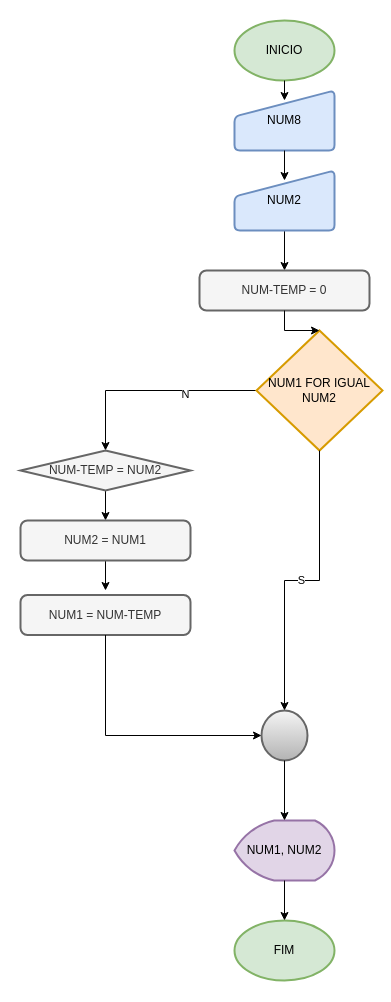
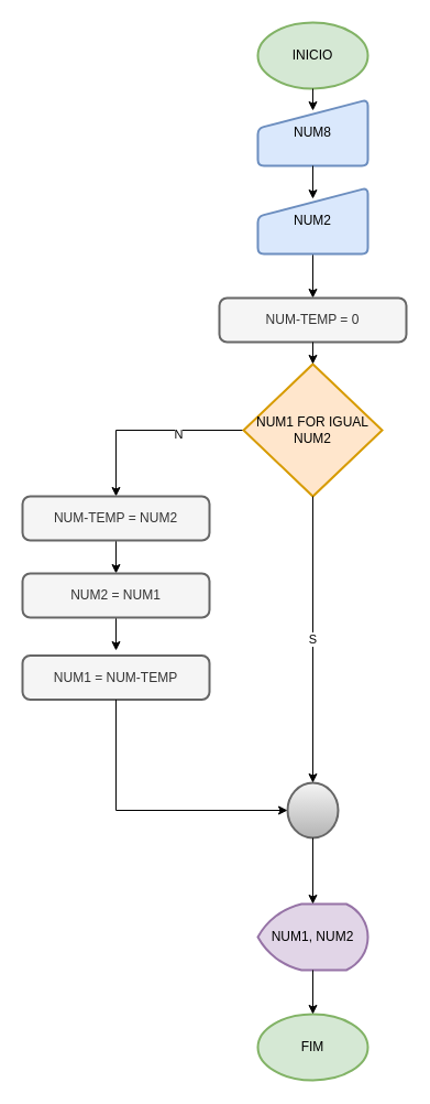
  <mxCell id="0" />
  <mxCell id="1" parent="0" />
  <mxCell id="2" value="INICIO" style="strokeWidth=2;html=1;shape=mxgraph.flowchart.start_1;whiteSpace=wrap;fillColor=#d5e8d4;strokeColor=#82b366;" vertex="1" parent="1"><mxGeometry x="234" y="20" width="100" height="60" as="geometry" /></mxCell>
  <mxCell id="3" value="FIM" style="strokeWidth=2;html=1;shape=mxgraph.flowchart.start_1;whiteSpace=wrap;fillColor=#d5e8d4;strokeColor=#82b366;" vertex="1" parent="1"><mxGeometry x="234" y="920" width="100" height="60" as="geometry" /></mxCell>
  <mxCell id="4" value="NUM8" style="html=1;strokeWidth=2;shape=manualInput;whiteSpace=wrap;rounded=1;size=26;arcSize=11;fillColor=#dae8fc;strokeColor=#6c8ebf;" vertex="1" parent="1"><mxGeometry x="234" y="90" width="100" height="60" as="geometry" /></mxCell>
  <mxCell id="5" style="edgeStyle=orthogonalEdgeStyle;rounded=0;orthogonalLoop=1;jettySize=auto;html=1;exitX=0.5;exitY=1;exitDx=0;exitDy=0;entryX=0.5;entryY=0;entryDx=0;entryDy=0;" edge="1" parent="1" source="6" target="7"><mxGeometry relative="1" as="geometry" /></mxCell>
  <mxCell id="6" value="NUM2" style="html=1;strokeWidth=2;shape=manualInput;whiteSpace=wrap;rounded=1;size=26;arcSize=11;fillColor=#dae8fc;strokeColor=#6c8ebf;" vertex="1" parent="1"><mxGeometry x="234" y="170" width="100" height="60" as="geometry" /></mxCell>
  <mxCell id="7" value="NUM-TEMP = 0" style="rounded=1;whiteSpace=wrap;html=1;absoluteArcSize=1;arcSize=14;strokeWidth=2;fillColor=#f5f5f5;fontColor=#333333;strokeColor=#666666;" vertex="1" parent="1"><mxGeometry x="199" y="270" width="170" height="40" as="geometry" /></mxCell>
  <mxCell id="8" style="edgeStyle=orthogonalEdgeStyle;rounded=0;orthogonalLoop=1;jettySize=auto;html=1;exitX=0.5;exitY=1;exitDx=0;exitDy=0;exitPerimeter=0;entryX=0.5;entryY=0.167;entryDx=0;entryDy=0;entryPerimeter=0;" edge="1" parent="1" source="2" target="4"><mxGeometry relative="1" as="geometry" /></mxCell>
  <mxCell id="9" style="edgeStyle=orthogonalEdgeStyle;rounded=0;orthogonalLoop=1;jettySize=auto;html=1;exitX=0.5;exitY=1;exitDx=0;exitDy=0;entryX=0.5;entryY=0.167;entryDx=0;entryDy=0;entryPerimeter=0;" edge="1" parent="1" source="4" target="6"><mxGeometry relative="1" as="geometry" /></mxCell>
  <mxCell id="10" style="edgeStyle=orthogonalEdgeStyle;rounded=0;orthogonalLoop=1;jettySize=auto;html=1;exitX=0;exitY=0.5;exitDx=0;exitDy=0;exitPerimeter=0;entryX=0.5;entryY=0;entryDx=0;entryDy=0;" edge="1" parent="1" source="12" target="15"><mxGeometry relative="1" as="geometry" /></mxCell>
  <mxCell id="11" value="N" style="edgeLabel;html=1;align=center;verticalAlign=middle;resizable=0;points=[];" vertex="1" connectable="0" parent="10"><mxGeometry x="-0.322" y="3" relative="1" as="geometry"><mxPoint as="offset" /></mxGeometry></mxCell>
- <mxCell id="12" value="NUM1 FOR IGUAL NUM2" style="strokeWidth=2;html=1;shape=mxgraph.flowchart.decision;whiteSpace=wrap;fillColor=#ffe6cc;strokeColor=#d79b00;" vertex="1" parent="1"><mxGeometry x="256" y="330" width="126" height="120" as="geometry" /></mxCell>
+ <mxCell id="12" value="NUM1 FOR IGUAL NUM2" style="strokeWidth=2;html=1;shape=mxgraph.flowchart.decision;whiteSpace=wrap;fillColor=#ffe6cc;strokeColor=#d79b00;" vertex="1" parent="1"><mxGeometry x="221" y="330" width="126" height="120" as="geometry" /></mxCell>
  <mxCell id="13" style="edgeStyle=orthogonalEdgeStyle;rounded=0;orthogonalLoop=1;jettySize=auto;html=1;exitX=0.5;exitY=1;exitDx=0;exitDy=0;entryX=0.5;entryY=0;entryDx=0;entryDy=0;entryPerimeter=0;" edge="1" parent="1" source="7" target="12"><mxGeometry relative="1" as="geometry" /></mxCell>
  <mxCell id="14" style="edgeStyle=orthogonalEdgeStyle;rounded=0;orthogonalLoop=1;jettySize=auto;html=1;exitX=0.5;exitY=1;exitDx=0;exitDy=0;entryX=0.5;entryY=0;entryDx=0;entryDy=0;" edge="1" parent="1" source="15" target="18"><mxGeometry relative="1" as="geometry" /></mxCell>
- <mxCell id="15" value="NUM-TEMP = NUM2" style="rhombus;whiteSpace=wrap;html=1;absoluteArcSize=1;arcSize=14;strokeWidth=2;fillColor=#f5f5f5;fontColor=#333333;strokeColor=#666666;" vertex="1" parent="1"><mxGeometry x="20" y="450" width="170" height="40" as="geometry" /></mxCell>
+ <mxCell id="15" value="NUM-TEMP = NUM2" style="rounded=1;whiteSpace=wrap;html=1;absoluteArcSize=1;arcSize=14;strokeWidth=2;fillColor=#f5f5f5;fontColor=#333333;strokeColor=#666666;" vertex="1" parent="1"><mxGeometry x="20" y="450" width="170" height="40" as="geometry" /></mxCell>
  <mxCell id="16" value="NUM1 = NUM-TEMP" style="rounded=1;whiteSpace=wrap;html=1;absoluteArcSize=1;arcSize=14;strokeWidth=2;fillColor=#f5f5f5;fontColor=#333333;strokeColor=#666666;" vertex="1" parent="1"><mxGeometry x="20" y="594.5" width="170" height="40" as="geometry" /></mxCell>
  <mxCell id="17" style="edgeStyle=orthogonalEdgeStyle;rounded=0;orthogonalLoop=1;jettySize=auto;html=1;exitX=0.5;exitY=1;exitDx=0;exitDy=0;" edge="1" parent="1" source="18"><mxGeometry relative="1" as="geometry"><mxPoint x="105" y="590" as="targetPoint" /></mxGeometry></mxCell>
  <mxCell id="18" value="NUM2 = NUM1" style="rounded=1;whiteSpace=wrap;html=1;absoluteArcSize=1;arcSize=14;strokeWidth=2;fillColor=#f5f5f5;fontColor=#333333;strokeColor=#666666;" vertex="1" parent="1"><mxGeometry x="20" y="520" width="170" height="40" as="geometry" /></mxCell>
  <mxCell id="19" value="" style="strokeWidth=2;html=1;shape=mxgraph.flowchart.start_2;whiteSpace=wrap;fillColor=#f5f5f5;gradientColor=#b3b3b3;strokeColor=#666666;" vertex="1" parent="1"><mxGeometry x="261" y="710" width="46" height="50" as="geometry" /></mxCell>
  <mxCell id="20" style="edgeStyle=orthogonalEdgeStyle;rounded=0;orthogonalLoop=1;jettySize=auto;html=1;exitX=0.5;exitY=1;exitDx=0;exitDy=0;entryX=0;entryY=0.5;entryDx=0;entryDy=0;entryPerimeter=0;" edge="1" parent="1" source="16" target="19"><mxGeometry relative="1" as="geometry" /></mxCell>
  <mxCell id="21" value="S" style="edgeStyle=orthogonalEdgeStyle;rounded=0;orthogonalLoop=1;jettySize=auto;html=1;exitX=0.5;exitY=1;exitDx=0;exitDy=0;exitPerimeter=0;entryX=0.5;entryY=0;entryDx=0;entryDy=0;entryPerimeter=0;" edge="1" parent="1" source="12" target="19"><mxGeometry relative="1" as="geometry" /></mxCell>
  <mxCell id="22" value="NUM1, NUM2" style="strokeWidth=2;html=1;shape=mxgraph.flowchart.display;whiteSpace=wrap;fillColor=#e1d5e7;strokeColor=#9673a6;" vertex="1" parent="1"><mxGeometry x="234" y="820" width="100" height="60" as="geometry" /></mxCell>
  <mxCell id="23" style="edgeStyle=orthogonalEdgeStyle;rounded=0;orthogonalLoop=1;jettySize=auto;html=1;exitX=0.5;exitY=1;exitDx=0;exitDy=0;exitPerimeter=0;entryX=0.5;entryY=0;entryDx=0;entryDy=0;entryPerimeter=0;" edge="1" parent="1" source="19" target="22"><mxGeometry relative="1" as="geometry" /></mxCell>
  <mxCell id="24" style="edgeStyle=orthogonalEdgeStyle;rounded=0;orthogonalLoop=1;jettySize=auto;html=1;exitX=0.5;exitY=1;exitDx=0;exitDy=0;exitPerimeter=0;entryX=0.5;entryY=0;entryDx=0;entryDy=0;entryPerimeter=0;" edge="1" parent="1" source="22" target="3"><mxGeometry relative="1" as="geometry" /></mxCell>
